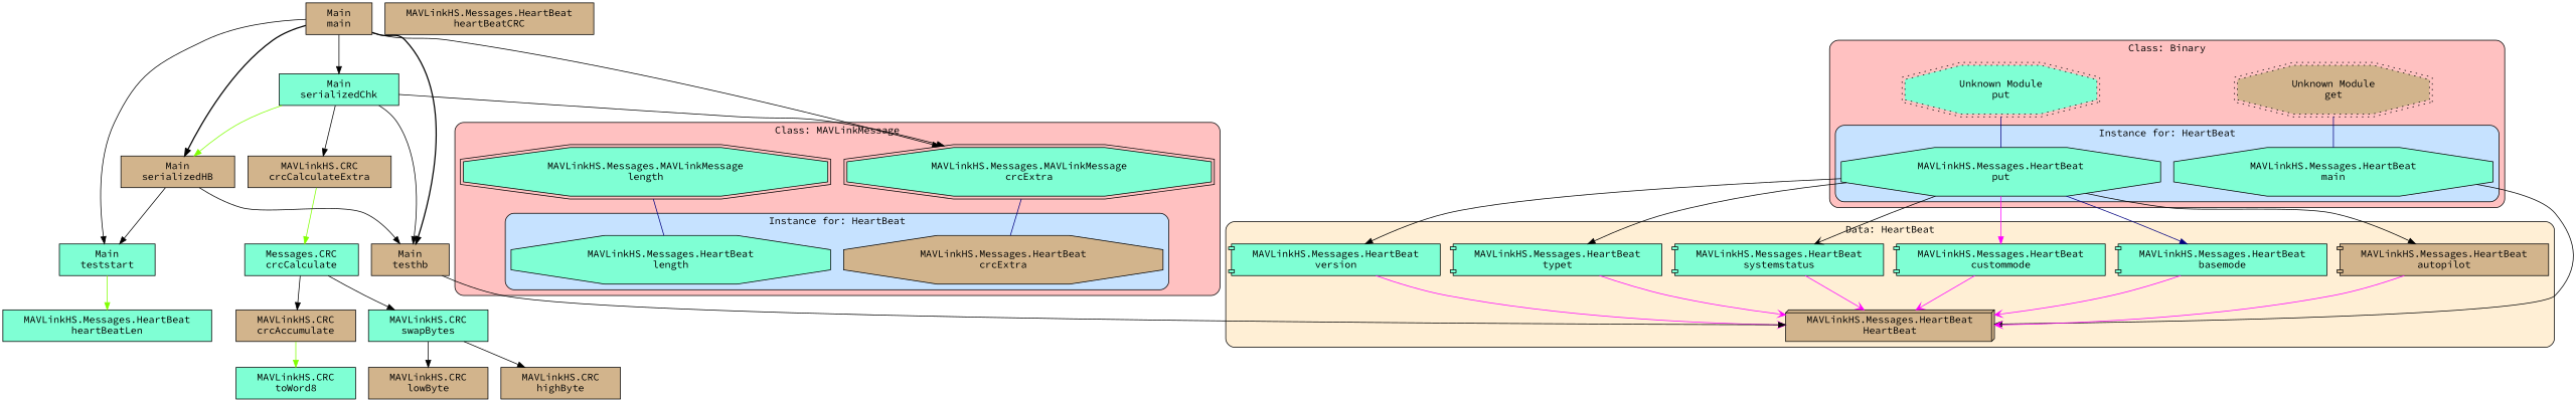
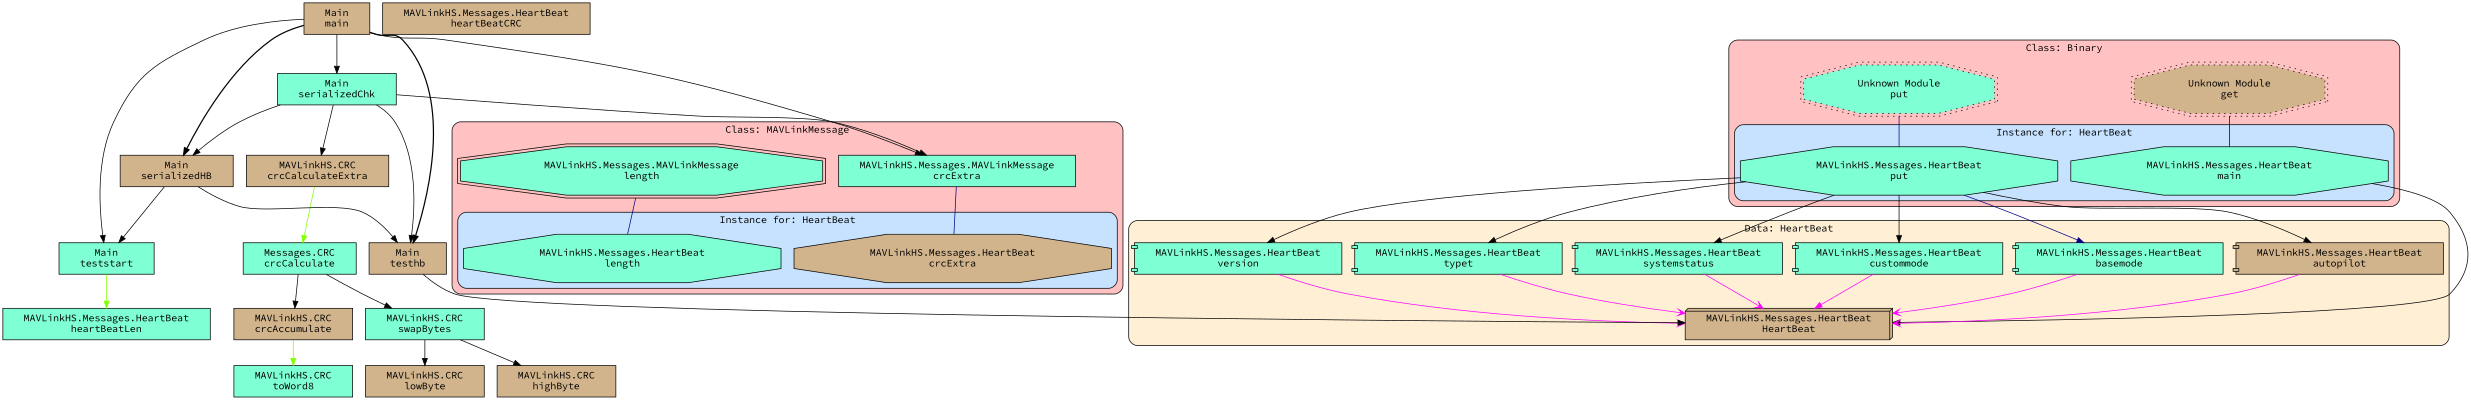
  digraph {
    fontname="Source Code Pro"
    node [fillcolor=aquamarine fontname="Source Code Pro" margin="0.4,0.1" shape=box style="filled,solid"]
    edge [color=black fontname="Source Code Pro" penwidth=1]
    n1 [label="MAVLinkHS.Messages.HeartBeat\nmain" shape=octagon]
    n2 [label="MAVLinkHS.Messages.HeartBeat\nput" shape=octagon]
    n3 [fillcolor=tan label="Unknown Module\nget" shape=doubleoctagon style="filled,dotted"]
    n4 [label="Unknown Module\nput" shape=doubleoctagon style="filled,dotted"]
    n5 [fillcolor=tan label="MAVLinkHS.Messages.HeartBeat\ncrcExtra" shape=octagon]
    n6 [label="MAVLinkHS.Messages.HeartBeat\nlength" shape=octagon]
-   n7 [label="MAVLinkHS.Messages.MAVLinkMessage\ncrcExtra" shape=doubleoctagon]
+   n7 [label="MAVLinkHS.Messages.MAVLinkMessage\ncrcExtra"]
    n8 [label="MAVLinkHS.Messages.MAVLinkMessage\nlength" shape=doubleoctagon]
    n9 [fillcolor=tan label="MAVLinkHS.Messages.HeartBeat\nHeartBeat" shape=box3d]
    n10 [fillcolor=tan label="MAVLinkHS.Messages.HeartBeat\nautopilot" shape=component]
    n11 [label="MAVLinkHS.Messages.HeartBeat\nbasemode" shape=component]
    n12 [label="MAVLinkHS.Messages.HeartBeat\ncustommode" shape=component]
    n13 [label="MAVLinkHS.Messages.HeartBeat\nsystemstatus" shape=component]
    n14 [label="MAVLinkHS.Messages.HeartBeat\ntypet" shape=component]
    n15 [label="MAVLinkHS.Messages.HeartBeat\nversion" shape=component]
    n16 [fillcolor=tan label="MAVLinkHS.CRC\ncrcAccumulate"]
    n17 [label="MAVLinkHS.CRC\ntoWord8"]
    n18 [label="Messages.CRC\ncrcCalculate"]
    n19 [label="MAVLinkHS.CRC\nswapBytes"]
    n20 [fillcolor=tan label="MAVLinkHS.CRC\nhighByte"]
    n21 [fillcolor=tan label="MAVLinkHS.CRC\nlowByte"]
    n22 [fillcolor=tan label="MAVLinkHS.CRC\ncrcCalculateExtra"]
    n23 [fillcolor=tan label="MAVLinkHS.Messages.HeartBeat\nheartBeatCRC"]
    n24 [label="MAVLinkHS.Messages.HeartBeat\nheartBeatLen"]
    n25 [fillcolor=tan label="Main\nmain"]
    n26 [label="Main\nserializedChk"]
    n27 [fillcolor=tan label="Main\nserializedHB"]
    n28 [fillcolor=tan label="Main\ntesthb"]
    n29 [label="Main\nteststart"]
    subgraph cluster_1 {
      fillcolor=rosybrown1
      label="Class: Binary"
      style="filled,rounded"
      n3
      n4
      subgraph cluster_2 {
        fillcolor=slategray1
        label="Instance for: HeartBeat"
        style="filled,rounded"
        n1
        n2
      }
    }
    subgraph cluster_3 {
      fillcolor=rosybrown1
      label="Class: MAVLinkMessage"
      style="filled,rounded"
      n7
      n8
      subgraph cluster_4 {
        fillcolor=slategray1
        label="Instance for: HeartBeat"
        style="filled,rounded"
        n5
        n6
      }
    }
    subgraph cluster_5 {
      fillcolor=papayawhip
      label="Data: HeartBeat"
      style="filled,rounded"
      n9
      n10
      n11
      n12
      n13
      n14
      n15
    }
    n1 -> n9
    n2 -> n10
    n2 -> n11 [color=navy]
-   n2 -> n12 [color=magenta]
-   n2 -> n13 [arrowhead=vee]
+   n2 -> n12
+   n2 -> n13
    n2 -> n14
    n2 -> n15
-   n3 -> n1 [color=navy dir=none]
+   n3 -> n1 [dir=none]
    n4 -> n2 [color=navy dir=none]
    n7 -> n5 [color=navy dir=none]
    n8 -> n6 [color=navy dir=none]
    n10 -> n9 [arrowhead=vee arrowtail=odot color=magenta]
    n11 -> n9 [arrowhead=vee arrowtail=odot color=magenta]
-   n12 -> n9 [arrowhead=vee arrowtail=odot color=magenta]
+   n12 -> n9 [arrowhead=normal arrowtail=odot color=magenta]
    n13 -> n9 [arrowhead=vee arrowtail=odot color=magenta]
    n14 -> n9 [arrowhead=vee arrowtail=odot color=magenta]
    n15 -> n9 [arrowhead=vee arrowtail=odot color=magenta]
    n16 -> n17 [color=chartreuse]
    n18 -> n16
    n18 -> n19
    n19 -> n20
    n19 -> n21
    n22 -> n18 [color=chartreuse]
    n25 -> n7
    n25 -> n26
    n25 -> n27 [penwidth=1.6931471805599454]
    n25 -> n28 [penwidth=1.6931471805599454]
    n25 -> n29
    n26 -> n7
    n26 -> n22
-   n26 -> n27 [color=chartreuse]
+   n26 -> n27
    n26 -> n28
    n27 -> n28
    n27 -> n29
    n28 -> n9
    n29 -> n24 [color=chartreuse]
  }
